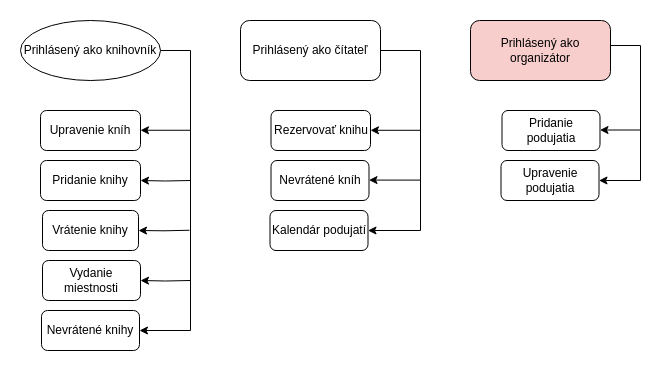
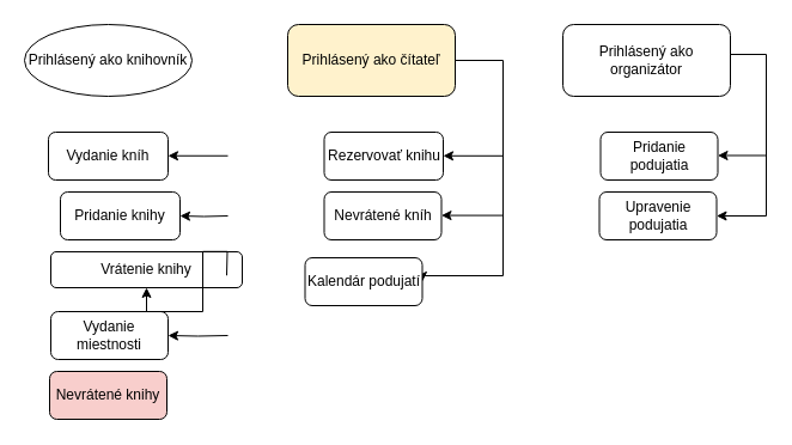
  <mxCell id="0" />
  <mxCell id="1" parent="0" />
- <mxCell id="2" style="edgeStyle=orthogonalEdgeStyle;rounded=0;orthogonalLoop=1;jettySize=auto;html=1;exitX=1;exitY=0.5;exitDx=0;exitDy=0;entryX=1;entryY=0.5;entryDx=0;entryDy=0;" edge="1" parent="1" source="4" target="10"><mxGeometry relative="1" as="geometry"><Array as="points"><mxPoint x="190" y="50" /><mxPoint x="190" y="330" /></Array></mxGeometry></mxCell>
  <mxCell id="3" style="edgeStyle=orthogonalEdgeStyle;rounded=0;orthogonalLoop=1;jettySize=auto;html=1;entryX=1;entryY=0.5;entryDx=0;entryDy=0;" edge="1" parent="1" target="9"><mxGeometry relative="1" as="geometry"><mxPoint x="190" y="280" as="sourcePoint" /></mxGeometry></mxCell>
  <mxCell id="4" value="Prihlásený ako knihovník" style="ellipse;whiteSpace=wrap;html=1;" vertex="1" parent="1"><mxGeometry x="20" y="20" width="140" height="60" as="geometry" /></mxCell>
  <mxCell id="5" style="edgeStyle=orthogonalEdgeStyle;rounded=0;orthogonalLoop=1;jettySize=auto;html=1;exitX=1;exitY=0.5;exitDx=0;exitDy=0;entryX=1;entryY=0.5;entryDx=0;entryDy=0;" edge="1" parent="1" target="16"><mxGeometry relative="1" as="geometry"><mxPoint x="373.5" y="50" as="sourcePoint" /><Array as="points"><mxPoint x="420" y="50" /><mxPoint x="420" y="230" /></Array></mxGeometry></mxCell>
  <mxCell id="6" style="edgeStyle=orthogonalEdgeStyle;rounded=0;orthogonalLoop=1;jettySize=auto;html=1;exitX=1;exitY=0.5;exitDx=0;exitDy=0;entryX=1;entryY=0.5;entryDx=0;entryDy=0;" edge="1" parent="1" target="21"><mxGeometry relative="1" as="geometry"><mxPoint x="610" y="45" as="sourcePoint" /><Array as="points"><mxPoint x="640" y="45" /><mxPoint x="640" y="180" /></Array></mxGeometry></mxCell>
- <mxCell id="7" value="Upravenie kníh" style="rounded=1;whiteSpace=wrap;html=1;" vertex="1" parent="1"><mxGeometry x="40" y="110" width="100" height="40" as="geometry" /></mxCell>
- <mxCell id="8" value="Pridanie knihy" style="rounded=1;whiteSpace=wrap;html=1;" vertex="1" parent="1"><mxGeometry x="40" y="160" width="100" height="40" as="geometry" /></mxCell>
+ <mxCell id="7" value="Vydanie kníh" style="rounded=1;whiteSpace=wrap;html=1;" vertex="1" parent="1"><mxGeometry x="40" y="110" width="100" height="40" as="geometry" /></mxCell>
+ <mxCell id="8" value="Pridanie knihy" style="rounded=1;whiteSpace=wrap;html=1;" vertex="1" parent="1"><mxGeometry x="50" y="160" width="100" height="40" as="geometry" /></mxCell>
  <mxCell id="9" value="Vydanie miestnosti" style="rounded=1;whiteSpace=wrap;html=1;" vertex="1" parent="1"><mxGeometry x="42" y="260" width="98" height="40" as="geometry" /></mxCell>
- <mxCell id="10" value="Nevrátené knihy" style="rounded=1;whiteSpace=wrap;html=1;" vertex="1" parent="1"><mxGeometry x="41" y="310" width="98" height="40" as="geometry" /></mxCell>
- <mxCell id="11" value="Vrátenie knihy" style="rounded=1;whiteSpace=wrap;html=1;" vertex="1" parent="1"><mxGeometry x="42" y="210" width="96" height="40" as="geometry" /></mxCell>
+ <mxCell id="10" value="Nevrátené knihy" style="rounded=1;whiteSpace=wrap;html=1;fillColor=#f8cecc;" vertex="1" parent="1"><mxGeometry x="41" y="310" width="98" height="40" as="geometry" /></mxCell>
+ <mxCell id="11" value="Vrátenie knihy" style="rounded=1;whiteSpace=wrap;html=1;" vertex="1" parent="1"><mxGeometry x="42" y="210" width="160" height="30" as="geometry" /></mxCell>
  <mxCell id="12" style="edgeStyle=orthogonalEdgeStyle;rounded=0;orthogonalLoop=1;jettySize=auto;html=1;" edge="1" parent="1" target="11"><mxGeometry relative="1" as="geometry"><mxPoint x="189" y="229.76" as="sourcePoint" /><mxPoint x="139" y="229.76" as="targetPoint" /></mxGeometry></mxCell>
  <mxCell id="13" style="edgeStyle=orthogonalEdgeStyle;rounded=0;orthogonalLoop=1;jettySize=auto;html=1;entryX=1;entryY=0.5;entryDx=0;entryDy=0;" edge="1" parent="1" target="8"><mxGeometry relative="1" as="geometry"><mxPoint x="190" y="180" as="sourcePoint" /><mxPoint x="170" y="180" as="targetPoint" /></mxGeometry></mxCell>
  <mxCell id="14" style="edgeStyle=orthogonalEdgeStyle;rounded=0;orthogonalLoop=1;jettySize=auto;html=1;entryX=1;entryY=0.5;entryDx=0;entryDy=0;" edge="1" parent="1"><mxGeometry relative="1" as="geometry"><mxPoint x="190" y="129.76" as="sourcePoint" /><mxPoint x="140" y="129.76" as="targetPoint" /></mxGeometry></mxCell>
  <mxCell id="15" value="Nevrátené kníh" style="rounded=1;whiteSpace=wrap;html=1;" vertex="1" parent="1"><mxGeometry x="270.5" y="160" width="98" height="40" as="geometry" /></mxCell>
- <mxCell id="16" value="Kalendár podujatí" style="rounded=1;whiteSpace=wrap;html=1;" vertex="1" parent="1"><mxGeometry x="269.5" y="210" width="98" height="40" as="geometry" /></mxCell>
+ <mxCell id="16" value="Kalendár podujatí" style="rounded=1;whiteSpace=wrap;html=1;" vertex="1" parent="1"><mxGeometry x="254.5" y="215" width="98" height="40" as="geometry" /></mxCell>
  <mxCell id="17" value="Rezervovať knihu" style="rounded=1;whiteSpace=wrap;html=1;" vertex="1" parent="1"><mxGeometry x="270.5" y="110" width="99.5" height="40" as="geometry" /></mxCell>
  <mxCell id="18" style="edgeStyle=orthogonalEdgeStyle;rounded=0;orthogonalLoop=1;jettySize=auto;html=1;entryX=1;entryY=0.5;entryDx=0;entryDy=0;" edge="1" parent="1"><mxGeometry relative="1" as="geometry"><mxPoint x="420" y="180" as="sourcePoint" /><mxPoint x="368.5" y="179.58" as="targetPoint" /><Array as="points"><mxPoint x="369" y="180" /></Array></mxGeometry></mxCell>
  <mxCell id="19" style="edgeStyle=orthogonalEdgeStyle;rounded=0;orthogonalLoop=1;jettySize=auto;html=1;entryX=1;entryY=0.5;entryDx=0;entryDy=0;" edge="1" parent="1"><mxGeometry relative="1" as="geometry"><mxPoint x="420" y="130" as="sourcePoint" /><mxPoint x="370" y="129.79" as="targetPoint" /><Array as="points"><mxPoint x="370.5" y="130.21" /></Array></mxGeometry></mxCell>
  <mxCell id="20" value="Pridanie podujatia" style="rounded=1;whiteSpace=wrap;html=1;" vertex="1" parent="1"><mxGeometry x="501.5" y="110" width="98" height="40" as="geometry" /></mxCell>
  <mxCell id="21" value="Upravenie podujatia" style="rounded=1;whiteSpace=wrap;html=1;" vertex="1" parent="1"><mxGeometry x="500.5" y="160" width="98" height="40" as="geometry" /></mxCell>
  <mxCell id="22" style="edgeStyle=orthogonalEdgeStyle;rounded=0;orthogonalLoop=1;jettySize=auto;html=1;entryX=1;entryY=0.5;entryDx=0;entryDy=0;" edge="1" parent="1"><mxGeometry relative="1" as="geometry"><mxPoint x="640" y="130" as="sourcePoint" /><mxPoint x="599.5" y="129.5" as="targetPoint" /><Array as="points"><mxPoint x="600" y="129.92" /></Array></mxGeometry></mxCell>
- <mxCell id="23" value="Prihlásený ako čítateľ" style="rounded=1;whiteSpace=wrap;html=1;" vertex="1" parent="1"><mxGeometry x="240" y="20" width="140" height="60" as="geometry" /></mxCell>
- <mxCell id="24" value="Prihlásený ako organizátor" style="rounded=1;whiteSpace=wrap;html=1;fillColor=#f8cecc;" vertex="1" parent="1"><mxGeometry x="470" y="20" width="140" height="60" as="geometry" /></mxCell>
+ <mxCell id="23" value="Prihlásený ako čítateľ" style="rounded=1;whiteSpace=wrap;html=1;fillColor=#fff2cc;" vertex="1" parent="1"><mxGeometry x="240" y="20" width="140" height="60" as="geometry" /></mxCell>
+ <mxCell id="24" value="Prihlásený ako organizátor" style="rounded=1;whiteSpace=wrap;html=1;" vertex="1" parent="1"><mxGeometry x="470" y="20" width="140" height="60" as="geometry" /></mxCell>
